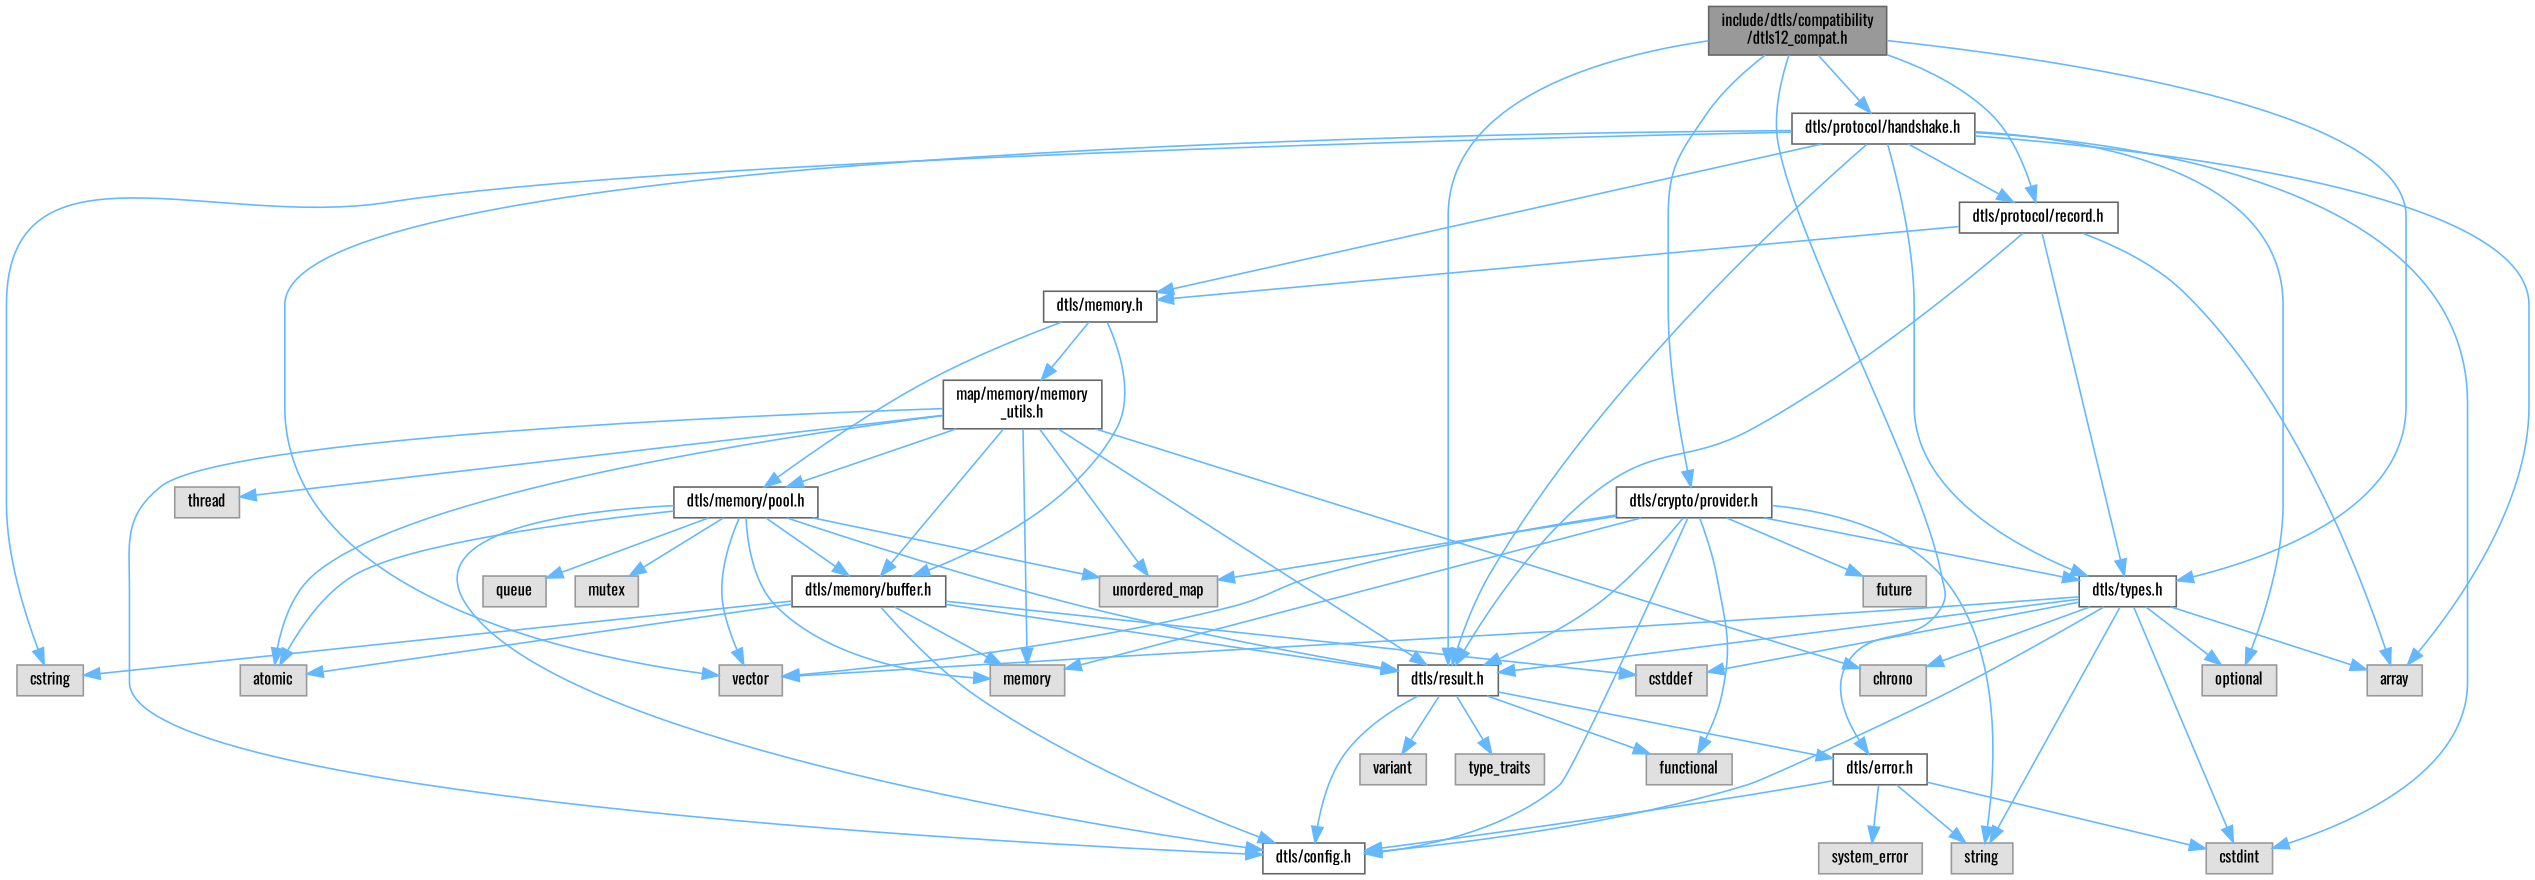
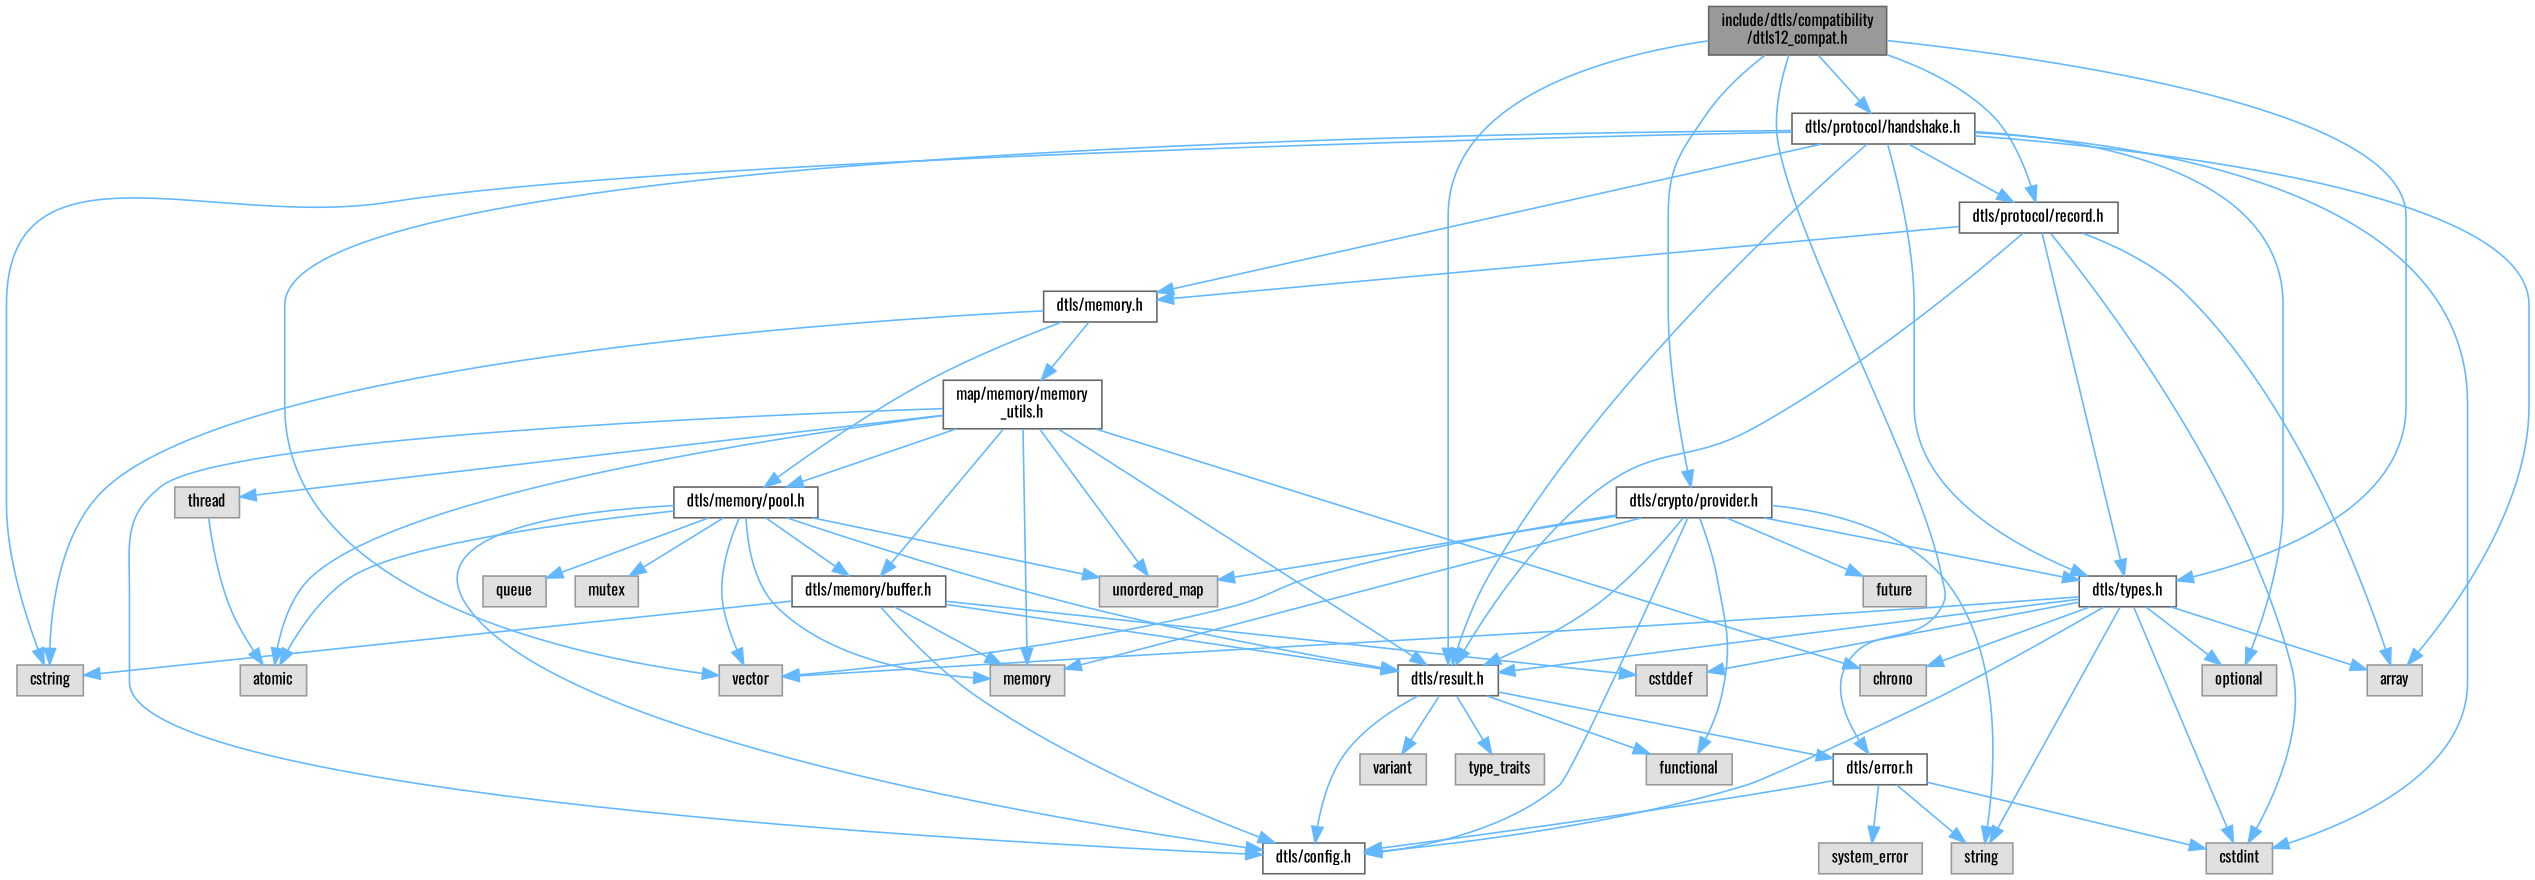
  digraph {
    fontname=Oswald
    node [color=grey60 fillcolor="#E0E0E0" fontname=Oswald fontsize=10 shape=box style=filled]
    edge [color=steelblue1 fontname=Oswald fontsize=10 labelfontname=Helvetica labelfontsize=10 style=solid]
    n1 [color=gray40 fillcolor=grey60 fontcolor=black height=0.2 label="include/dtls/compatibility\l/dtls12_compat.h" width=0.4]
    n2 [color=grey40 fillcolor=white height=0.2 label="dtls/types.h" width=0.4]
    n3 [color=grey40 fillcolor=white height=0.2 label="dtls/result.h" width=0.4]
    n4 [color=grey40 fillcolor=white height=0.2 label="dtls/error.h" width=0.4]
    n5 [color=grey40 fillcolor=white height=0.2 label="dtls/protocol/handshake.h" width=0.4]
    n6 [color=grey40 fillcolor=white height=0.2 label="dtls/protocol/record.h" width=0.4]
    n7 [color=grey40 fillcolor=white height=0.2 label="dtls/crypto/provider.h" width=0.4]
    n8 [color=grey40 fillcolor=white height=0.2 label="dtls/config.h" width=0.4]
    n9 [height=0.2 label=string width=0.4]
    n10 [height=0.2 label=cstdint width=0.4]
    n11 [height=0.2 label=cstddef width=0.4]
    n12 [height=0.2 label=array width=0.4]
    n13 [height=0.2 label=vector width=0.4]
    n14 [height=0.2 label=chrono width=0.4]
    n15 [height=0.2 label=optional width=0.4]
    n16 [height=0.2 label=variant width=0.4]
    n17 [height=0.2 label=functional width=0.4]
    n18 [height=0.2 label=type_traits width=0.4]
    n19 [height=0.2 label=system_error width=0.4]
    n20 [color=grey40 fillcolor=white height=0.2 label="dtls/memory.h" width=0.4]
    n21 [height=0.2 label=cstring width=0.4]
    n22 [height=0.2 label=memory width=0.4]
    n23 [height=0.2 label=unordered_map width=0.4]
    n24 [height=0.2 label=future width=0.4]
    n25 [color=grey40 fillcolor=white height=0.2 label="dtls/memory/buffer.h" width=0.4]
    n26 [color=grey40 fillcolor=white height=0.2 label="dtls/memory/pool.h" width=0.4]
    n27 [color=grey40 fillcolor=white height=0.2 label="map/memory/memory\l_utils.h" width=0.4]
    n28 [height=0.2 label=atomic width=0.4]
    n29 [height=0.2 label=queue width=0.4]
    n30 [height=0.2 label=mutex width=0.4]
    n31 [height=0.2 label=thread width=0.4]
    n1 -> n2
    n1 -> n3
    n1 -> n4
    n1 -> n5
    n1 -> n6
    n1 -> n7
    n2 -> n3
    n2 -> n8
    n2 -> n9
    n2 -> n10
    n2 -> n11
    n2 -> n12
    n2 -> n13
    n2 -> n14
    n2 -> n15
    n3 -> n4
    n3 -> n8
    n3 -> n16
    n3 -> n17
    n3 -> n18
    n4 -> n8
    n4 -> n9
    n4 -> n10
    n4 -> n19
    n5 -> n2
    n5 -> n3
    n5 -> n6
    n5 -> n10
    n5 -> n12
    n5 -> n13
    n5 -> n15
    n5 -> n20
    n5 -> n21
    n6 -> n2
    n6 -> n3
+   n6 -> n10
    n6 -> n12
    n6 -> n20
    n7 -> n2
    n7 -> n3
    n7 -> n8
    n7 -> n9
    n7 -> n13
    n7 -> n17
    n7 -> n22
    n7 -> n23
    n7 -> n24
-   n20 -> n25
+   n20 -> n21
    n20 -> n26
    n20 -> n27
    n25 -> n3
    n25 -> n8
    n25 -> n11
    n25 -> n21
    n25 -> n22
-   n25 -> n28
+   n31 -> n28
    n26 -> n3
    n26 -> n8
    n26 -> n13
    n26 -> n22
    n26 -> n23
    n26 -> n25
    n26 -> n28
    n26 -> n29
    n26 -> n30
    n27 -> n3
    n27 -> n8
    n27 -> n14
    n27 -> n22
    n27 -> n23
    n27 -> n25
    n27 -> n26
    n27 -> n28
    n27 -> n31
  }
